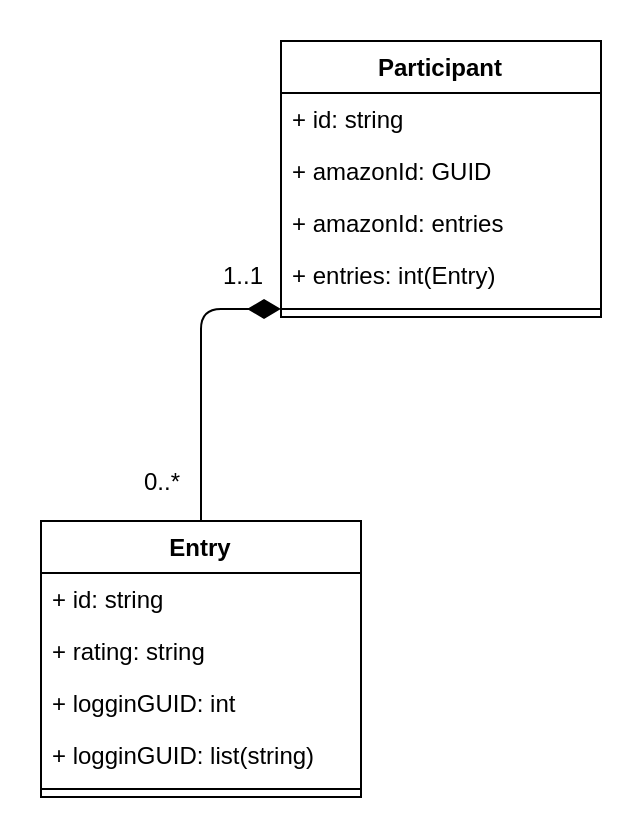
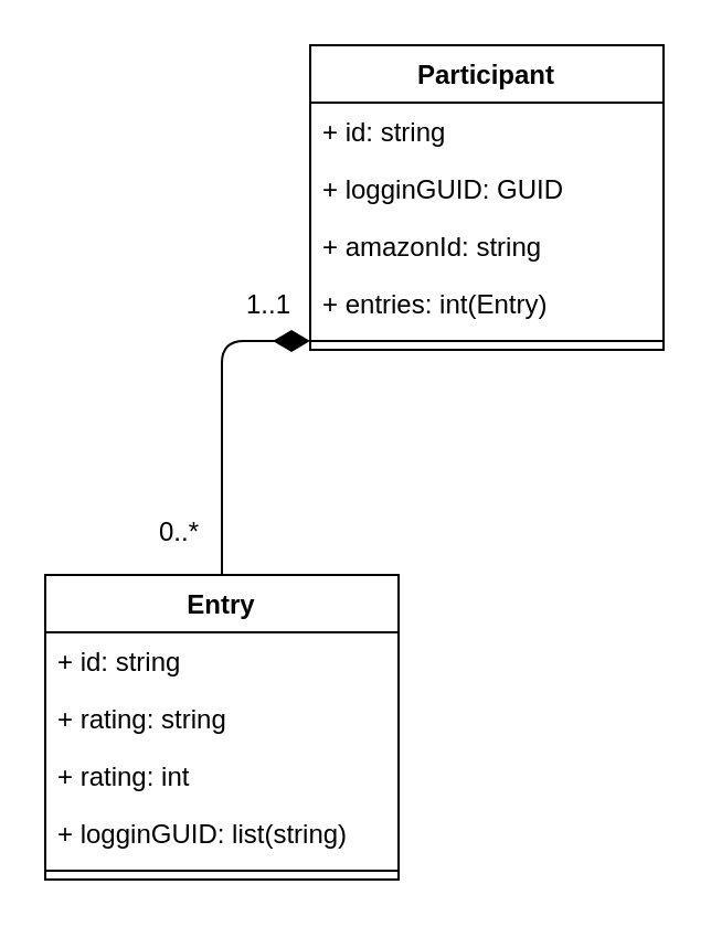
  <mxCell id="0" />
  <mxCell id="1" parent="0" />
  <mxCell id="2" value="Participant" style="swimlane;fontStyle=1;align=center;verticalAlign=top;childLayout=stackLayout;horizontal=1;startSize=26;horizontalStack=0;resizeParent=1;resizeParentMax=0;resizeLast=0;collapsible=1;marginBottom=0;" vertex="1" parent="1"><mxGeometry x="140" y="20" width="160" height="138" as="geometry" /></mxCell>
  <mxCell id="3" value="+ id: string" style="text;strokeColor=none;fillColor=none;align=left;verticalAlign=top;spacingLeft=4;spacingRight=4;overflow=hidden;rotatable=0;points=[[0,0.5],[1,0.5]];portConstraint=eastwest;" vertex="1" parent="2"><mxGeometry y="26" width="160" height="26" as="geometry" /></mxCell>
- <mxCell id="4" value="+ amazonId: GUID" style="text;strokeColor=none;fillColor=none;align=left;verticalAlign=top;spacingLeft=4;spacingRight=4;overflow=hidden;rotatable=0;points=[[0,0.5],[1,0.5]];portConstraint=eastwest;" vertex="1" parent="2"><mxGeometry y="52" width="160" height="26" as="geometry" /></mxCell>
- <mxCell id="5" value="+ amazonId: entries" style="text;strokeColor=none;fillColor=none;align=left;verticalAlign=top;spacingLeft=4;spacingRight=4;overflow=hidden;rotatable=0;points=[[0,0.5],[1,0.5]];portConstraint=eastwest;" vertex="1" parent="2"><mxGeometry y="78" width="160" height="26" as="geometry" /></mxCell>
+ <mxCell id="4" value="+ logginGUID: GUID" style="text;strokeColor=none;fillColor=none;align=left;verticalAlign=top;spacingLeft=4;spacingRight=4;overflow=hidden;rotatable=0;points=[[0,0.5],[1,0.5]];portConstraint=eastwest;" vertex="1" parent="2"><mxGeometry y="52" width="160" height="26" as="geometry" /></mxCell>
+ <mxCell id="5" value="+ amazonId: string" style="text;strokeColor=none;fillColor=none;align=left;verticalAlign=top;spacingLeft=4;spacingRight=4;overflow=hidden;rotatable=0;points=[[0,0.5],[1,0.5]];portConstraint=eastwest;" vertex="1" parent="2"><mxGeometry y="78" width="160" height="26" as="geometry" /></mxCell>
  <mxCell id="6" value="+ entries: int(Entry)" style="text;strokeColor=none;fillColor=none;align=left;verticalAlign=top;spacingLeft=4;spacingRight=4;overflow=hidden;rotatable=0;points=[[0,0.5],[1,0.5]];portConstraint=eastwest;" vertex="1" parent="2"><mxGeometry y="104" width="160" height="26" as="geometry" /></mxCell>
  <mxCell id="7" value="" style="line;strokeWidth=1;fillColor=none;align=left;verticalAlign=middle;spacingTop=-1;spacingLeft=3;spacingRight=3;rotatable=0;labelPosition=right;points=[];portConstraint=eastwest;" vertex="1" parent="2"><mxGeometry y="130" width="160" height="8" as="geometry" /></mxCell>
  <mxCell id="8" value="Entry" style="swimlane;fontStyle=1;align=center;verticalAlign=top;childLayout=stackLayout;horizontal=1;startSize=26;horizontalStack=0;resizeParent=1;resizeParentMax=0;resizeLast=0;collapsible=1;marginBottom=0;" vertex="1" parent="1"><mxGeometry x="20" y="260" width="160" height="138" as="geometry" /></mxCell>
  <mxCell id="9" value="+ id: string" style="text;strokeColor=none;fillColor=none;align=left;verticalAlign=top;spacingLeft=4;spacingRight=4;overflow=hidden;rotatable=0;points=[[0,0.5],[1,0.5]];portConstraint=eastwest;" vertex="1" parent="8"><mxGeometry y="26" width="160" height="26" as="geometry" /></mxCell>
  <mxCell id="10" value="+ rating: string" style="text;strokeColor=none;fillColor=none;align=left;verticalAlign=top;spacingLeft=4;spacingRight=4;overflow=hidden;rotatable=0;points=[[0,0.5],[1,0.5]];portConstraint=eastwest;" vertex="1" parent="8"><mxGeometry y="52" width="160" height="26" as="geometry" /></mxCell>
- <mxCell id="11" value="+ logginGUID: int" style="text;strokeColor=none;fillColor=none;align=left;verticalAlign=top;spacingLeft=4;spacingRight=4;overflow=hidden;rotatable=0;points=[[0,0.5],[1,0.5]];portConstraint=eastwest;" vertex="1" parent="8"><mxGeometry y="78" width="160" height="26" as="geometry" /></mxCell>
+ <mxCell id="11" value="+ rating: int" style="text;strokeColor=none;fillColor=none;align=left;verticalAlign=top;spacingLeft=4;spacingRight=4;overflow=hidden;rotatable=0;points=[[0,0.5],[1,0.5]];portConstraint=eastwest;" vertex="1" parent="8"><mxGeometry y="78" width="160" height="26" as="geometry" /></mxCell>
  <mxCell id="12" value="+ logginGUID: list(string)" style="text;strokeColor=none;fillColor=none;align=left;verticalAlign=top;spacingLeft=4;spacingRight=4;overflow=hidden;rotatable=0;points=[[0,0.5],[1,0.5]];portConstraint=eastwest;" vertex="1" parent="8"><mxGeometry y="104" width="160" height="26" as="geometry" /></mxCell>
  <mxCell id="13" value="" style="line;strokeWidth=1;fillColor=none;align=left;verticalAlign=middle;spacingTop=-1;spacingLeft=3;spacingRight=3;rotatable=0;labelPosition=right;points=[];portConstraint=eastwest;" vertex="1" parent="8"><mxGeometry y="130" width="160" height="8" as="geometry" /></mxCell>
  <mxCell id="14" value="&lt;font style=&quot;font-size: 12px&quot;&gt;0..*&lt;/font&gt;" style="endArrow=none;html=1;endSize=12;startArrow=diamondThin;startSize=14;startFill=1;edgeStyle=orthogonalEdgeStyle;align=left;verticalAlign=bottom;entryX=0.5;entryY=0;entryDx=0;entryDy=0;endFill=0;" edge="1" parent="1" source="7" target="8"><mxGeometry x="0.865" y="-30" relative="1" as="geometry"><mxPoint x="300" y="154" as="sourcePoint" /><mxPoint x="460" y="154" as="targetPoint" /><mxPoint as="offset" /></mxGeometry></mxCell>
  <mxCell id="15" value="1..1" style="text;html=1;align=center;verticalAlign=middle;resizable=0;points=[];;labelBackgroundColor=#ffffff;" vertex="1" connectable="0" parent="14"><mxGeometry x="-0.604" y="-2" relative="1" as="geometry"><mxPoint x="9" y="-15" as="offset" /></mxGeometry></mxCell>
